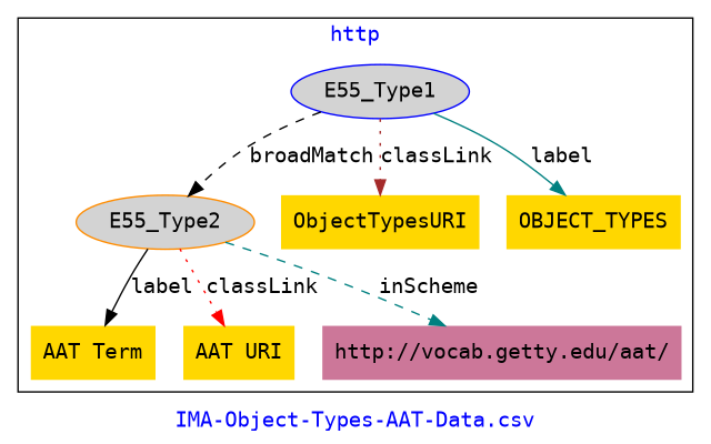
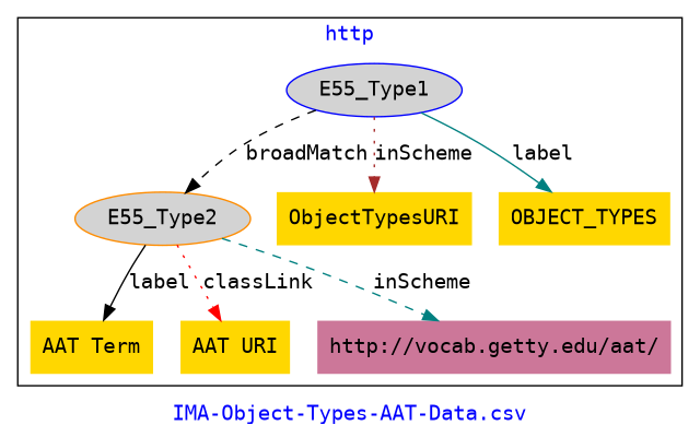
  digraph {
    fontcolor=blue
    fontname="DejaVu Sans Mono"
    label="IMA-Object-Types-AAT-Data.csv"
    remincross=true
    node [color=darkorange fillcolor=gold fontname="DejaVu Sans Mono" style=filled shape=plaintext]
    edge [color=black fontcolor=black fontname="DejaVu Sans Mono" style=dashed]
    n1 [color=blue fillcolor=lightgray label=E55_Type1 shape=""]
    n2 [fillcolor=lightgray label=E55_Type2 shape=""]
    n3 [color=purple label=ObjectTypesURI]
    n4 [label=OBJECT_TYPES]
    n5 [color=teal label="AAT Term"]
    n6 [color=blue label="AAT URI"]
    n7 [fillcolor="#CC7799" label="http://vocab.getty.edu/aat/"]
    subgraph cluster_1 {
      label=http
      n1
      n2
      n3
      n4
      n5
      n6
      n7
    }
    n1 -> n2 [label=broadMatch]
-   n1 -> n3 [color=brown label=classLink style=dotted]
+   n1 -> n3 [color=brown label=inScheme style=dotted]
    n1 -> n4 [color=teal label=label style=solid]
    n2 -> n5 [label=label style=solid]
    n2 -> n6 [color=red label=classLink style=dotted]
    n2 -> n7 [color=teal label=inScheme]
  }
